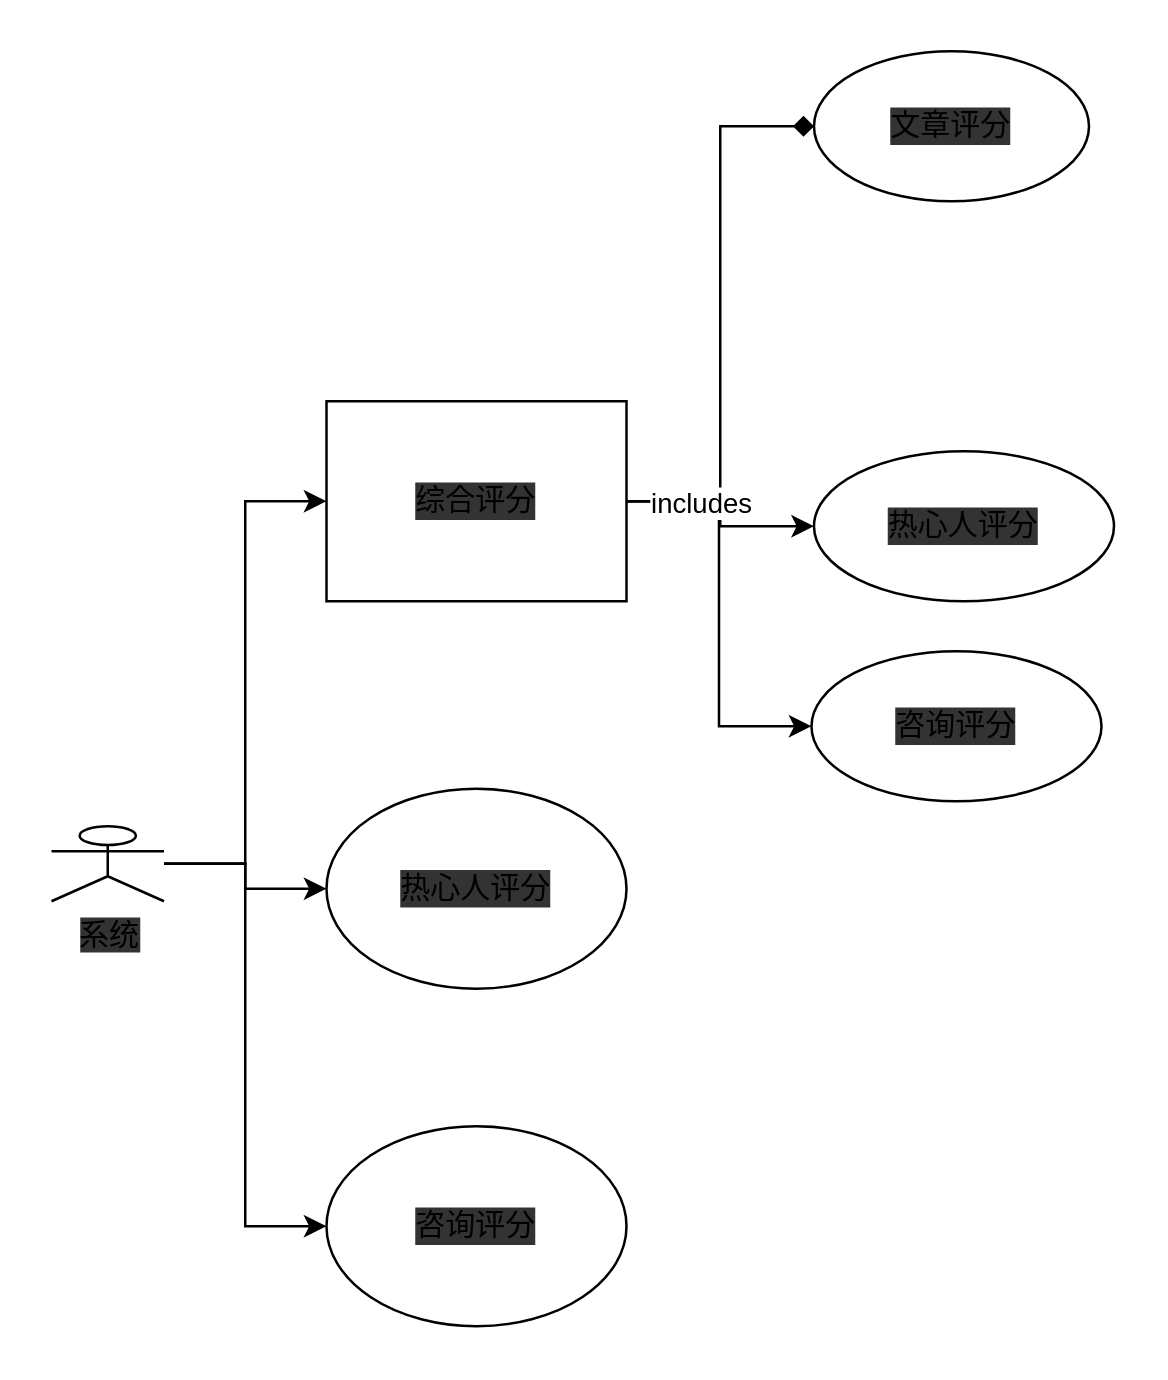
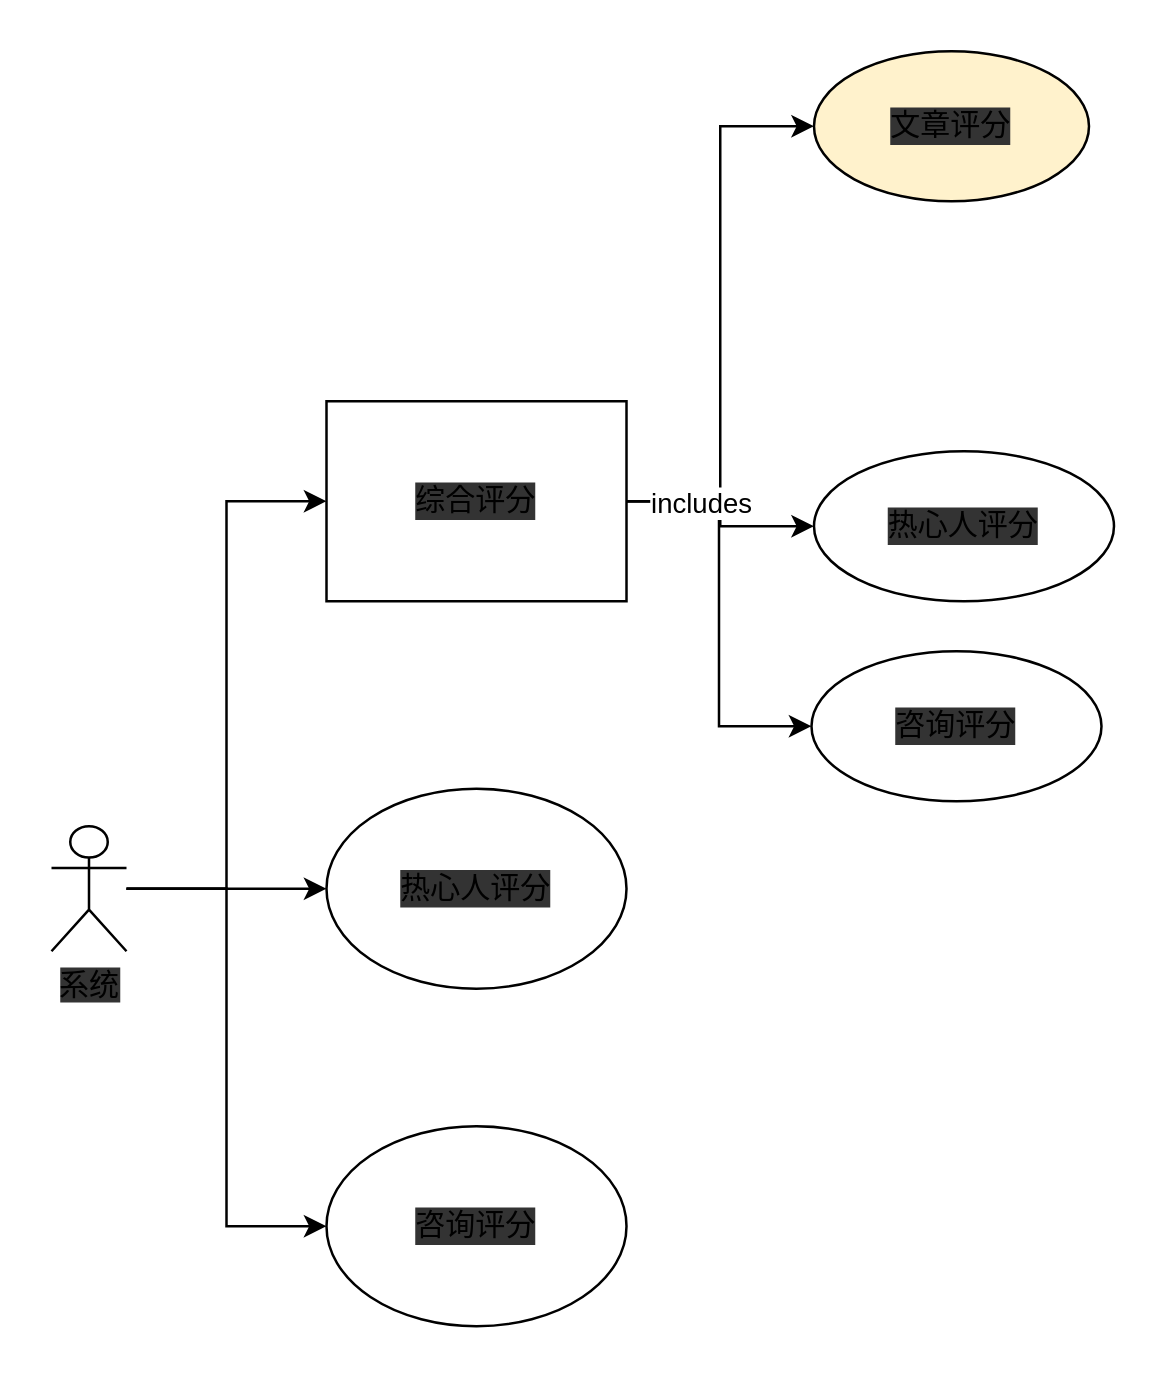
  <mxCell id="0" />
  <mxCell id="1" parent="0" />
  <mxCell id="2" style="edgeStyle=orthogonalEdgeStyle;rounded=0;orthogonalLoop=1;jettySize=auto;html=1;entryX=0;entryY=0.5;entryDx=0;entryDy=0;" edge="1" parent="1" source="5" target="10"><mxGeometry relative="1" as="geometry" /></mxCell>
  <mxCell id="3" style="edgeStyle=orthogonalEdgeStyle;rounded=0;orthogonalLoop=1;jettySize=auto;html=1;entryX=0;entryY=0.5;entryDx=0;entryDy=0;" edge="1" parent="1" source="5" target="11"><mxGeometry relative="1" as="geometry" /></mxCell>
  <mxCell id="4" style="edgeStyle=orthogonalEdgeStyle;rounded=0;orthogonalLoop=1;jettySize=auto;html=1;entryX=0;entryY=0.5;entryDx=0;entryDy=0;" edge="1" parent="1" source="5" target="12"><mxGeometry relative="1" as="geometry" /></mxCell>
- <mxCell id="5" value="系统" style="shape=umlActor;verticalLabelPosition=bottom;labelBackgroundColor=#333333;verticalAlign=top;html=1;outlineConnect=0;" vertex="1" parent="1"><mxGeometry x="20" y="330" width="45" height="30" as="geometry" /></mxCell>
- <mxCell id="6" style="edgeStyle=orthogonalEdgeStyle;rounded=0;orthogonalLoop=1;jettySize=auto;html=1;entryX=0;entryY=0.5;entryDx=0;entryDy=0;endArrow=diamond;" edge="1" parent="1" source="10" target="13"><mxGeometry relative="1" as="geometry" /></mxCell>
+ <mxCell id="5" value="系统" style="shape=umlActor;verticalLabelPosition=bottom;labelBackgroundColor=#333333;verticalAlign=top;html=1;outlineConnect=0;" vertex="1" parent="1"><mxGeometry x="20" y="330" width="30" height="50" as="geometry" /></mxCell>
+ <mxCell id="6" style="edgeStyle=orthogonalEdgeStyle;rounded=0;orthogonalLoop=1;jettySize=auto;html=1;entryX=0;entryY=0.5;entryDx=0;entryDy=0;" edge="1" parent="1" source="10" target="13"><mxGeometry relative="1" as="geometry" /></mxCell>
  <mxCell id="7" style="edgeStyle=orthogonalEdgeStyle;rounded=0;orthogonalLoop=1;jettySize=auto;html=1;entryX=0;entryY=0.5;entryDx=0;entryDy=0;" edge="1" parent="1" source="10" target="14"><mxGeometry relative="1" as="geometry" /></mxCell>
  <mxCell id="8" style="edgeStyle=orthogonalEdgeStyle;rounded=0;orthogonalLoop=1;jettySize=auto;html=1;entryX=0;entryY=0.5;entryDx=0;entryDy=0;" edge="1" parent="1" source="10" target="15"><mxGeometry relative="1" as="geometry" /></mxCell>
  <mxCell id="9" value="includes" style="edgeLabel;html=1;align=center;verticalAlign=middle;resizable=0;points=[];" vertex="1" connectable="0" parent="8"><mxGeometry x="-0.646" relative="1" as="geometry"><mxPoint as="offset" /></mxGeometry></mxCell>
  <mxCell id="10" value="综合评分" style="whiteSpace=wrap;html=1;labelBackgroundColor=#333333;rounded=0;" vertex="1" parent="1"><mxGeometry x="130" y="160" width="120" height="80" as="geometry" /></mxCell>
  <mxCell id="11" value="热心人评分" style="ellipse;whiteSpace=wrap;html=1;labelBackgroundColor=#333333;" vertex="1" parent="1"><mxGeometry x="130" y="315" width="120" height="80" as="geometry" /></mxCell>
  <mxCell id="12" value="咨询评分" style="ellipse;whiteSpace=wrap;html=1;labelBackgroundColor=#333333;" vertex="1" parent="1"><mxGeometry x="130" y="450" width="120" height="80" as="geometry" /></mxCell>
- <mxCell id="13" value="文章评分" style="ellipse;whiteSpace=wrap;html=1;labelBackgroundColor=#333333;" vertex="1" parent="1"><mxGeometry x="325" y="20" width="110" height="60" as="geometry" /></mxCell>
+ <mxCell id="13" value="文章评分" style="ellipse;whiteSpace=wrap;html=1;labelBackgroundColor=#333333;fillColor=#fff2cc;" vertex="1" parent="1"><mxGeometry x="325" y="20" width="110" height="60" as="geometry" /></mxCell>
  <mxCell id="14" value="热心人评分" style="ellipse;whiteSpace=wrap;html=1;labelBackgroundColor=#333333;" vertex="1" parent="1"><mxGeometry x="325" y="180" width="120" height="60" as="geometry" /></mxCell>
  <mxCell id="15" value="咨询评分" style="ellipse;whiteSpace=wrap;html=1;labelBackgroundColor=#333333;" vertex="1" parent="1"><mxGeometry x="324" y="260" width="116" height="60" as="geometry" /></mxCell>
